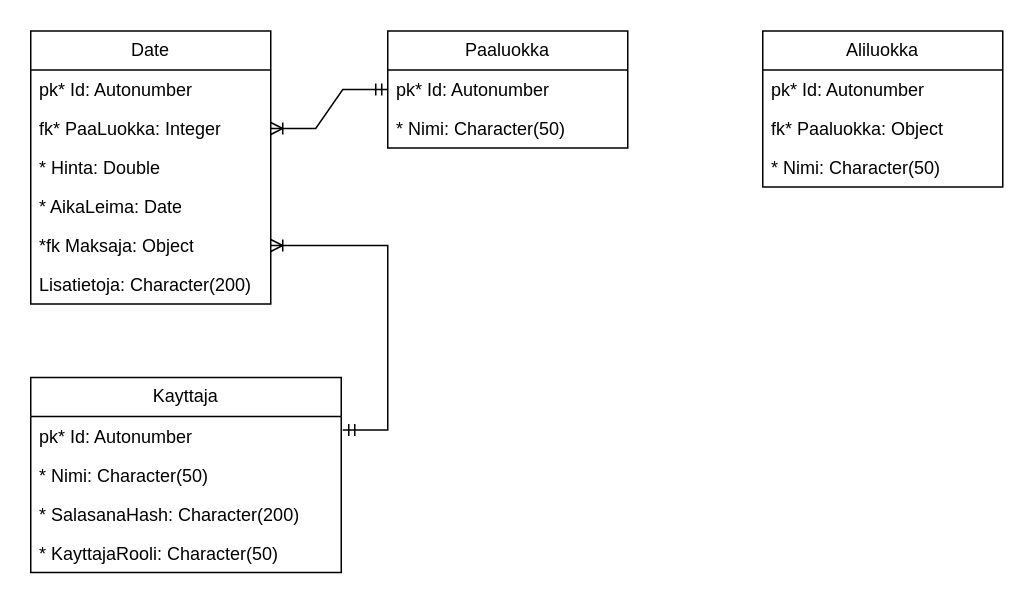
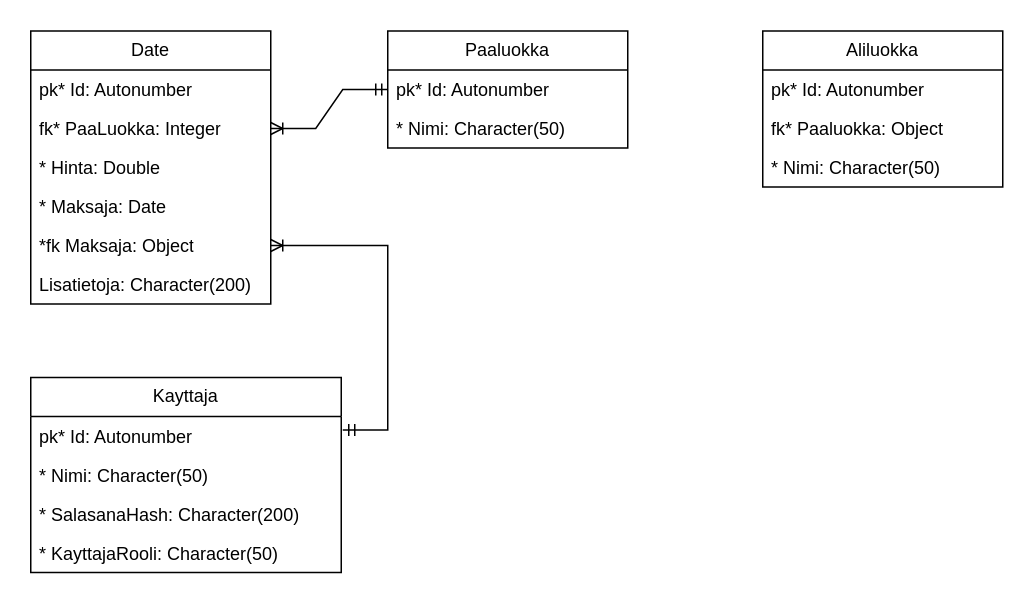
  <mxCell id="0" />
  <mxCell id="1" parent="0" />
  <mxCell id="2" value="Date" style="swimlane;fontStyle=0;childLayout=stackLayout;horizontal=1;startSize=26;fillColor=none;horizontalStack=0;resizeParent=1;resizeParentMax=0;resizeLast=0;collapsible=1;marginBottom=0;whiteSpace=wrap;html=1;" parent="1" vertex="1"><mxGeometry x="20" y="20" width="160" height="182" as="geometry" /></mxCell>
  <mxCell id="3" value="pk* Id: Autonumber" style="text;strokeColor=none;fillColor=none;align=left;verticalAlign=top;spacingLeft=4;spacingRight=4;overflow=hidden;rotatable=0;points=[[0,0.5],[1,0.5]];portConstraint=eastwest;whiteSpace=wrap;html=1;" parent="2" vertex="1"><mxGeometry y="26" width="160" height="26" as="geometry" /></mxCell>
  <mxCell id="4" value="fk* PaaLuokka: Integer" style="text;strokeColor=none;fillColor=none;align=left;verticalAlign=top;spacingLeft=4;spacingRight=4;overflow=hidden;rotatable=0;points=[[0,0.5],[1,0.5]];portConstraint=eastwest;whiteSpace=wrap;html=1;" parent="2" vertex="1"><mxGeometry y="52" width="160" height="26" as="geometry" /></mxCell>
  <mxCell id="5" value="* Hinta: Double" style="text;strokeColor=none;fillColor=none;align=left;verticalAlign=top;spacingLeft=4;spacingRight=4;overflow=hidden;rotatable=0;points=[[0,0.5],[1,0.5]];portConstraint=eastwest;whiteSpace=wrap;html=1;" parent="2" vertex="1"><mxGeometry y="78" width="160" height="26" as="geometry" /></mxCell>
- <mxCell id="6" value="* AikaLeima: Date" style="text;strokeColor=none;fillColor=none;align=left;verticalAlign=top;spacingLeft=4;spacingRight=4;overflow=hidden;rotatable=0;points=[[0,0.5],[1,0.5]];portConstraint=eastwest;whiteSpace=wrap;html=1;" parent="2" vertex="1"><mxGeometry y="104" width="160" height="26" as="geometry" /></mxCell>
+ <mxCell id="6" value="* Maksaja: Date" style="text;strokeColor=none;fillColor=none;align=left;verticalAlign=top;spacingLeft=4;spacingRight=4;overflow=hidden;rotatable=0;points=[[0,0.5],[1,0.5]];portConstraint=eastwest;whiteSpace=wrap;html=1;" parent="2" vertex="1"><mxGeometry y="104" width="160" height="26" as="geometry" /></mxCell>
  <mxCell id="7" value="*fk Maksaja: Object" style="text;strokeColor=none;fillColor=none;align=left;verticalAlign=top;spacingLeft=4;spacingRight=4;overflow=hidden;rotatable=0;points=[[0,0.5],[1,0.5]];portConstraint=eastwest;whiteSpace=wrap;html=1;" vertex="1" parent="2"><mxGeometry y="130" width="160" height="26" as="geometry" /></mxCell>
  <mxCell id="8" value="Lisatietoja: Character(200)" style="text;strokeColor=none;fillColor=none;align=left;verticalAlign=top;spacingLeft=4;spacingRight=4;overflow=hidden;rotatable=0;points=[[0,0.5],[1,0.5]];portConstraint=eastwest;whiteSpace=wrap;html=1;" parent="2" vertex="1"><mxGeometry y="156" width="160" height="26" as="geometry" /></mxCell>
  <mxCell id="9" value="Paaluokka" style="swimlane;fontStyle=0;childLayout=stackLayout;horizontal=1;startSize=26;fillColor=none;horizontalStack=0;resizeParent=1;resizeParentMax=0;resizeLast=0;collapsible=1;marginBottom=0;whiteSpace=wrap;html=1;" parent="1" vertex="1"><mxGeometry x="258" y="20" width="160" height="78" as="geometry" /></mxCell>
  <mxCell id="10" value="pk* Id: Autonumber" style="text;strokeColor=none;fillColor=none;align=left;verticalAlign=top;spacingLeft=4;spacingRight=4;overflow=hidden;rotatable=0;points=[[0,0.5],[1,0.5]];portConstraint=eastwest;whiteSpace=wrap;html=1;" parent="9" vertex="1"><mxGeometry y="26" width="160" height="26" as="geometry" /></mxCell>
  <mxCell id="11" value="* Nimi: Character(50)" style="text;strokeColor=none;fillColor=none;align=left;verticalAlign=top;spacingLeft=4;spacingRight=4;overflow=hidden;rotatable=0;points=[[0,0.5],[1,0.5]];portConstraint=eastwest;whiteSpace=wrap;html=1;" parent="9" vertex="1"><mxGeometry y="52" width="160" height="26" as="geometry" /></mxCell>
  <mxCell id="12" value="Aliluokka" style="swimlane;fontStyle=0;childLayout=stackLayout;horizontal=1;startSize=26;fillColor=none;horizontalStack=0;resizeParent=1;resizeParentMax=0;resizeLast=0;collapsible=1;marginBottom=0;whiteSpace=wrap;html=1;" parent="1" vertex="1"><mxGeometry x="508" y="20" width="160" height="104" as="geometry" /></mxCell>
  <mxCell id="13" value="pk* Id: Autonumber" style="text;strokeColor=none;fillColor=none;align=left;verticalAlign=top;spacingLeft=4;spacingRight=4;overflow=hidden;rotatable=0;points=[[0,0.5],[1,0.5]];portConstraint=eastwest;whiteSpace=wrap;html=1;" parent="12" vertex="1"><mxGeometry y="26" width="160" height="26" as="geometry" /></mxCell>
  <mxCell id="14" value="fk* Paaluokka: Object" style="text;strokeColor=none;fillColor=none;align=left;verticalAlign=top;spacingLeft=4;spacingRight=4;overflow=hidden;rotatable=0;points=[[0,0.5],[1,0.5]];portConstraint=eastwest;whiteSpace=wrap;html=1;" parent="12" vertex="1"><mxGeometry y="52" width="160" height="26" as="geometry" /></mxCell>
  <mxCell id="15" value="* Nimi: Character(50)" style="text;strokeColor=none;fillColor=none;align=left;verticalAlign=top;spacingLeft=4;spacingRight=4;overflow=hidden;rotatable=0;points=[[0,0.5],[1,0.5]];portConstraint=eastwest;whiteSpace=wrap;html=1;" parent="12" vertex="1"><mxGeometry y="78" width="160" height="26" as="geometry" /></mxCell>
  <mxCell id="16" value="" style="edgeStyle=entityRelationEdgeStyle;fontSize=12;html=1;endArrow=ERoneToMany;startArrow=ERmandOne;rounded=0;exitX=0;exitY=0.5;exitDx=0;exitDy=0;entryX=1;entryY=0.5;entryDx=0;entryDy=0;" parent="1" source="10" target="4" edge="1"><mxGeometry width="100" height="100" relative="1" as="geometry"><mxPoint x="240" y="346" as="sourcePoint" /><mxPoint x="340" y="246" as="targetPoint" /><Array as="points"><mxPoint x="430" y="119" /></Array></mxGeometry></mxCell>
  <mxCell id="17" value="Kayttaja" style="swimlane;fontStyle=0;childLayout=stackLayout;horizontal=1;startSize=26;fillColor=none;horizontalStack=0;resizeParent=1;resizeParentMax=0;resizeLast=0;collapsible=1;marginBottom=0;whiteSpace=wrap;html=1;" vertex="1" parent="1"><mxGeometry x="20" y="251" width="207" height="130" as="geometry" /></mxCell>
  <mxCell id="18" value="pk* Id: Autonumber" style="text;strokeColor=none;fillColor=none;align=left;verticalAlign=top;spacingLeft=4;spacingRight=4;overflow=hidden;rotatable=0;points=[[0,0.5],[1,0.5]];portConstraint=eastwest;whiteSpace=wrap;html=1;" vertex="1" parent="17"><mxGeometry y="26" width="207" height="26" as="geometry" /></mxCell>
  <mxCell id="19" value="* Nimi: Character(50)" style="text;strokeColor=none;fillColor=none;align=left;verticalAlign=top;spacingLeft=4;spacingRight=4;overflow=hidden;rotatable=0;points=[[0,0.5],[1,0.5]];portConstraint=eastwest;whiteSpace=wrap;html=1;" vertex="1" parent="17"><mxGeometry y="52" width="207" height="26" as="geometry" /></mxCell>
  <mxCell id="20" value="* SalasanaHash: Character(200)" style="text;strokeColor=none;fillColor=none;align=left;verticalAlign=top;spacingLeft=4;spacingRight=4;overflow=hidden;rotatable=0;points=[[0,0.5],[1,0.5]];portConstraint=eastwest;whiteSpace=wrap;html=1;" vertex="1" parent="17"><mxGeometry y="78" width="207" height="26" as="geometry" /></mxCell>
  <mxCell id="21" value="* KayttajaRooli: Character(50)" style="text;strokeColor=none;fillColor=none;align=left;verticalAlign=top;spacingLeft=4;spacingRight=4;overflow=hidden;rotatable=0;points=[[0,0.5],[1,0.5]];portConstraint=eastwest;whiteSpace=wrap;html=1;" vertex="1" parent="17"><mxGeometry y="104" width="207" height="26" as="geometry" /></mxCell>
  <mxCell id="22" value="" style="edgeStyle=entityRelationEdgeStyle;fontSize=12;html=1;endArrow=ERoneToMany;startArrow=ERmandOne;rounded=0;entryX=1;entryY=0.5;entryDx=0;entryDy=0;" edge="1" parent="1" target="7"><mxGeometry width="100" height="100" relative="1" as="geometry"><mxPoint x="228" y="286" as="sourcePoint" /><mxPoint x="264" y="158" as="targetPoint" /><Array as="points"><mxPoint x="430" y="219" /></Array></mxGeometry></mxCell>
